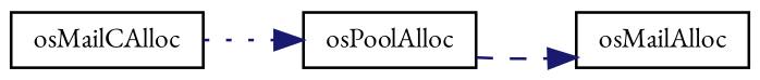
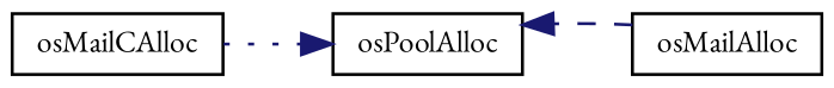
  digraph {
    fontname="EB Garamond"
    rankdir=LR
    node [color=black fillcolor=white fontname="EB Garamond" fontsize=10 shape=record style=filled]
    edge [color=midnightblue fontname="EB Garamond" fontsize=10 labelfontname=Helvetica labelfontsize=10]
    n1 [fontcolor=black height=0.2 label=osMailCAlloc width=0.4]
    n2 [height=0.2 label=osPoolAlloc width=0.4]
    n3 [height=0.2 label=osMailAlloc width=0.4]
    n1 -> n2 [style=dotted]
-   n2 -> n3 [style=dashed]
+   n3 -> n2 [style=dashed]
  }
